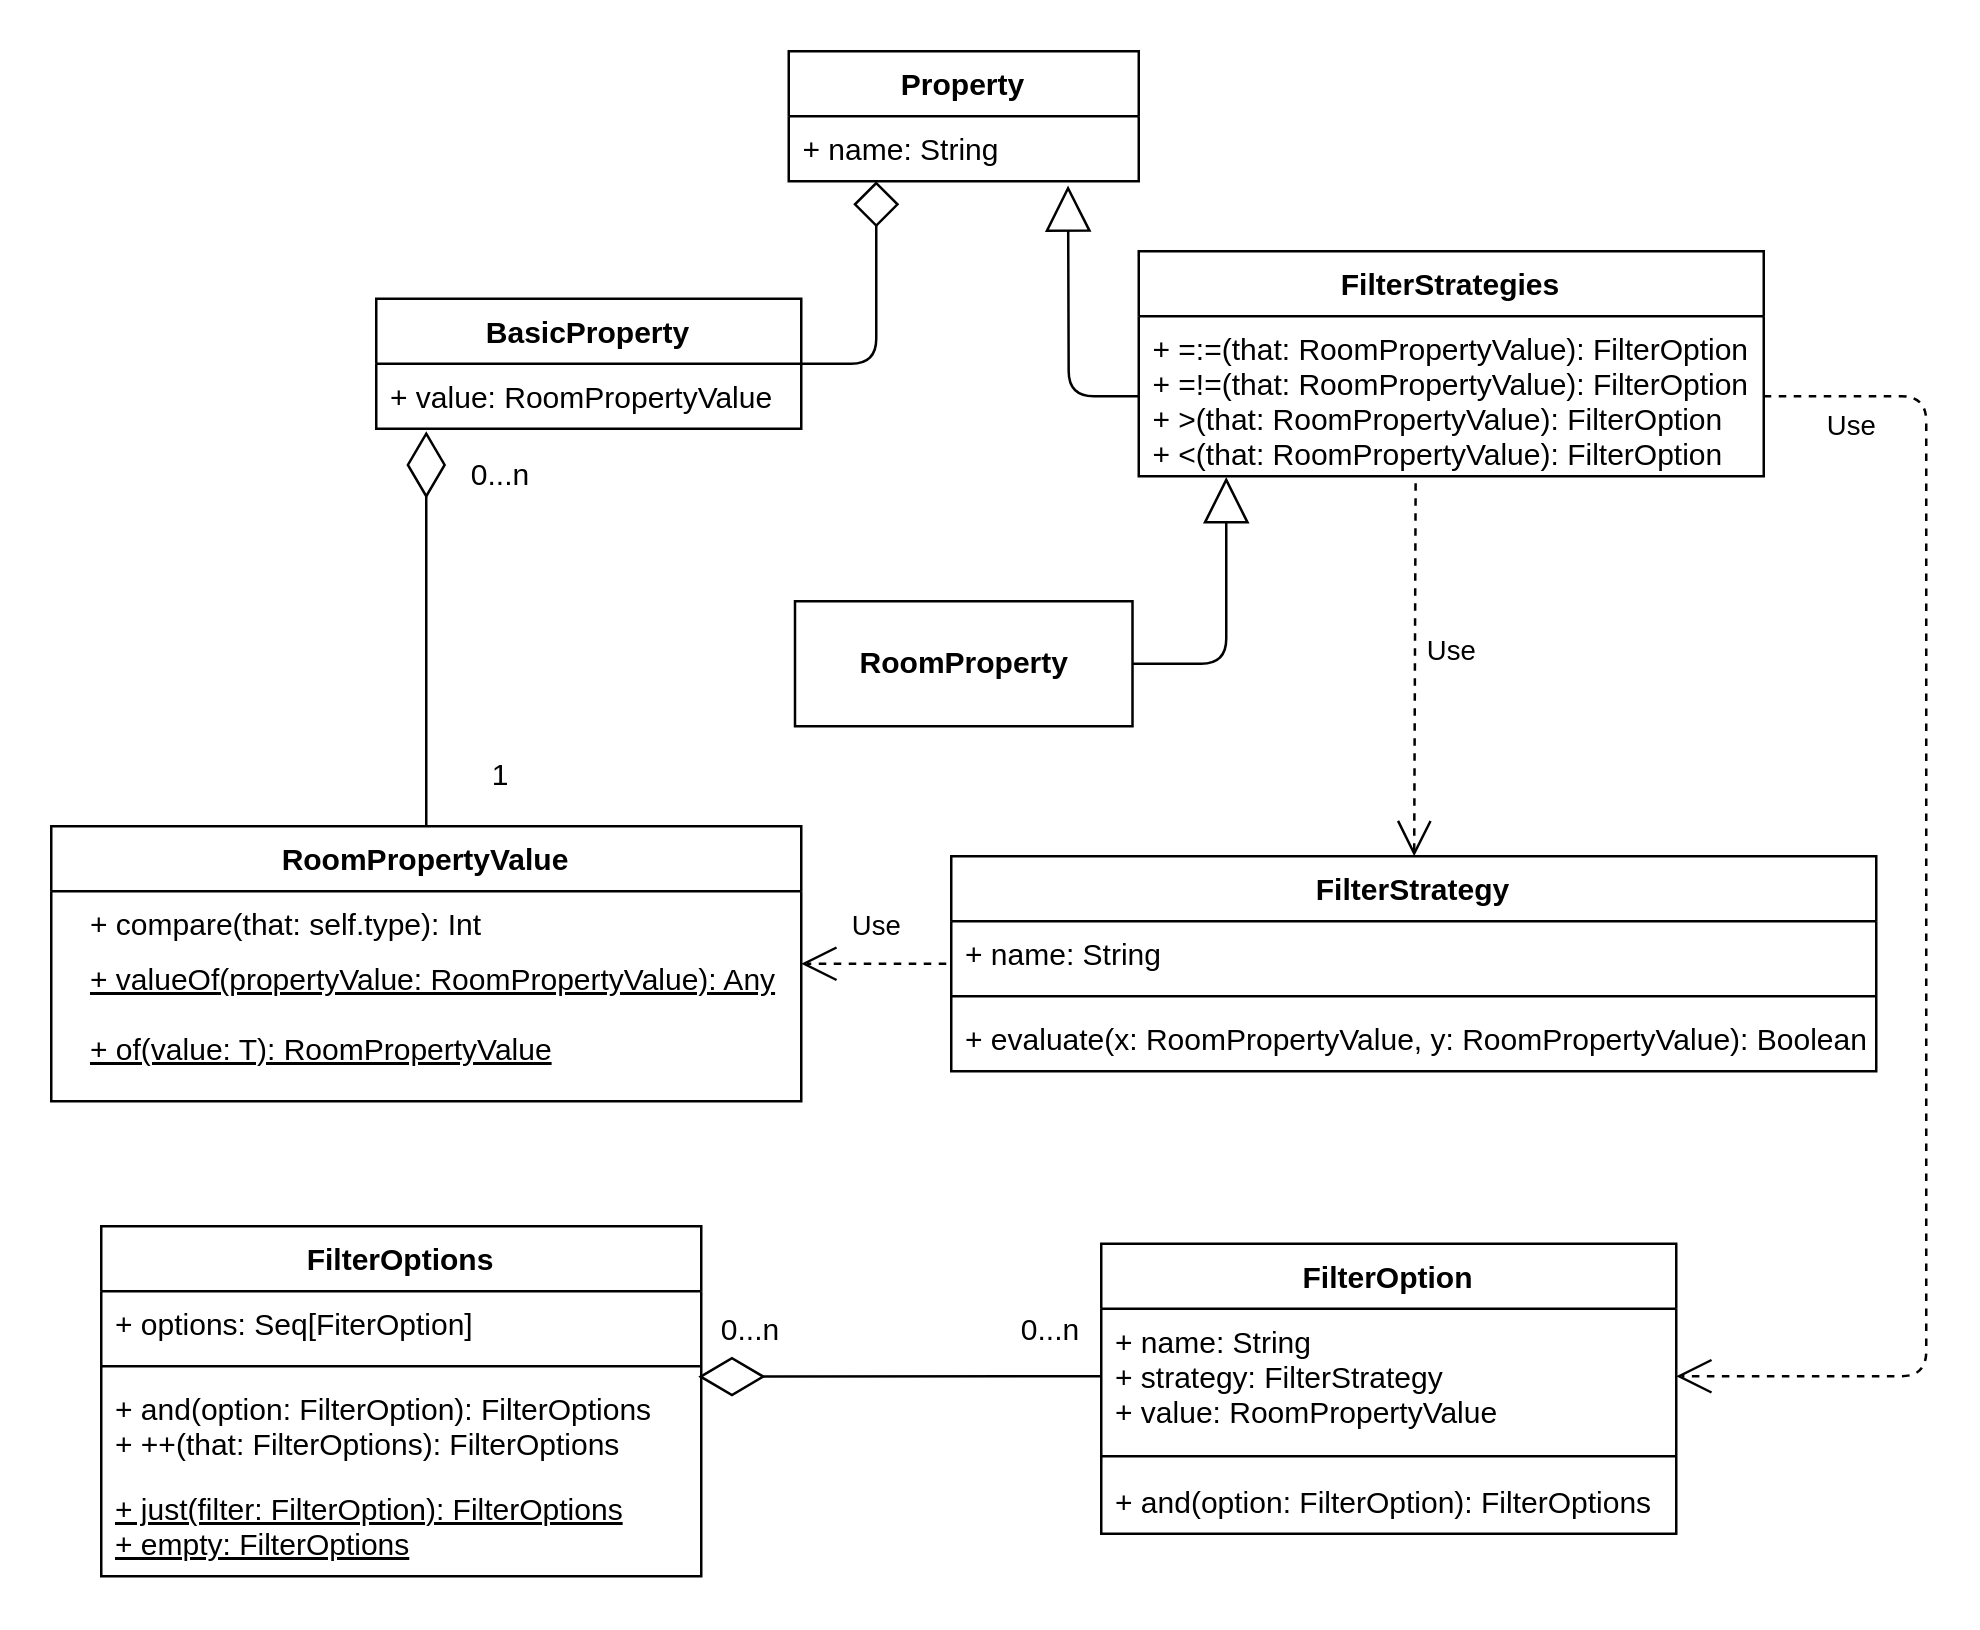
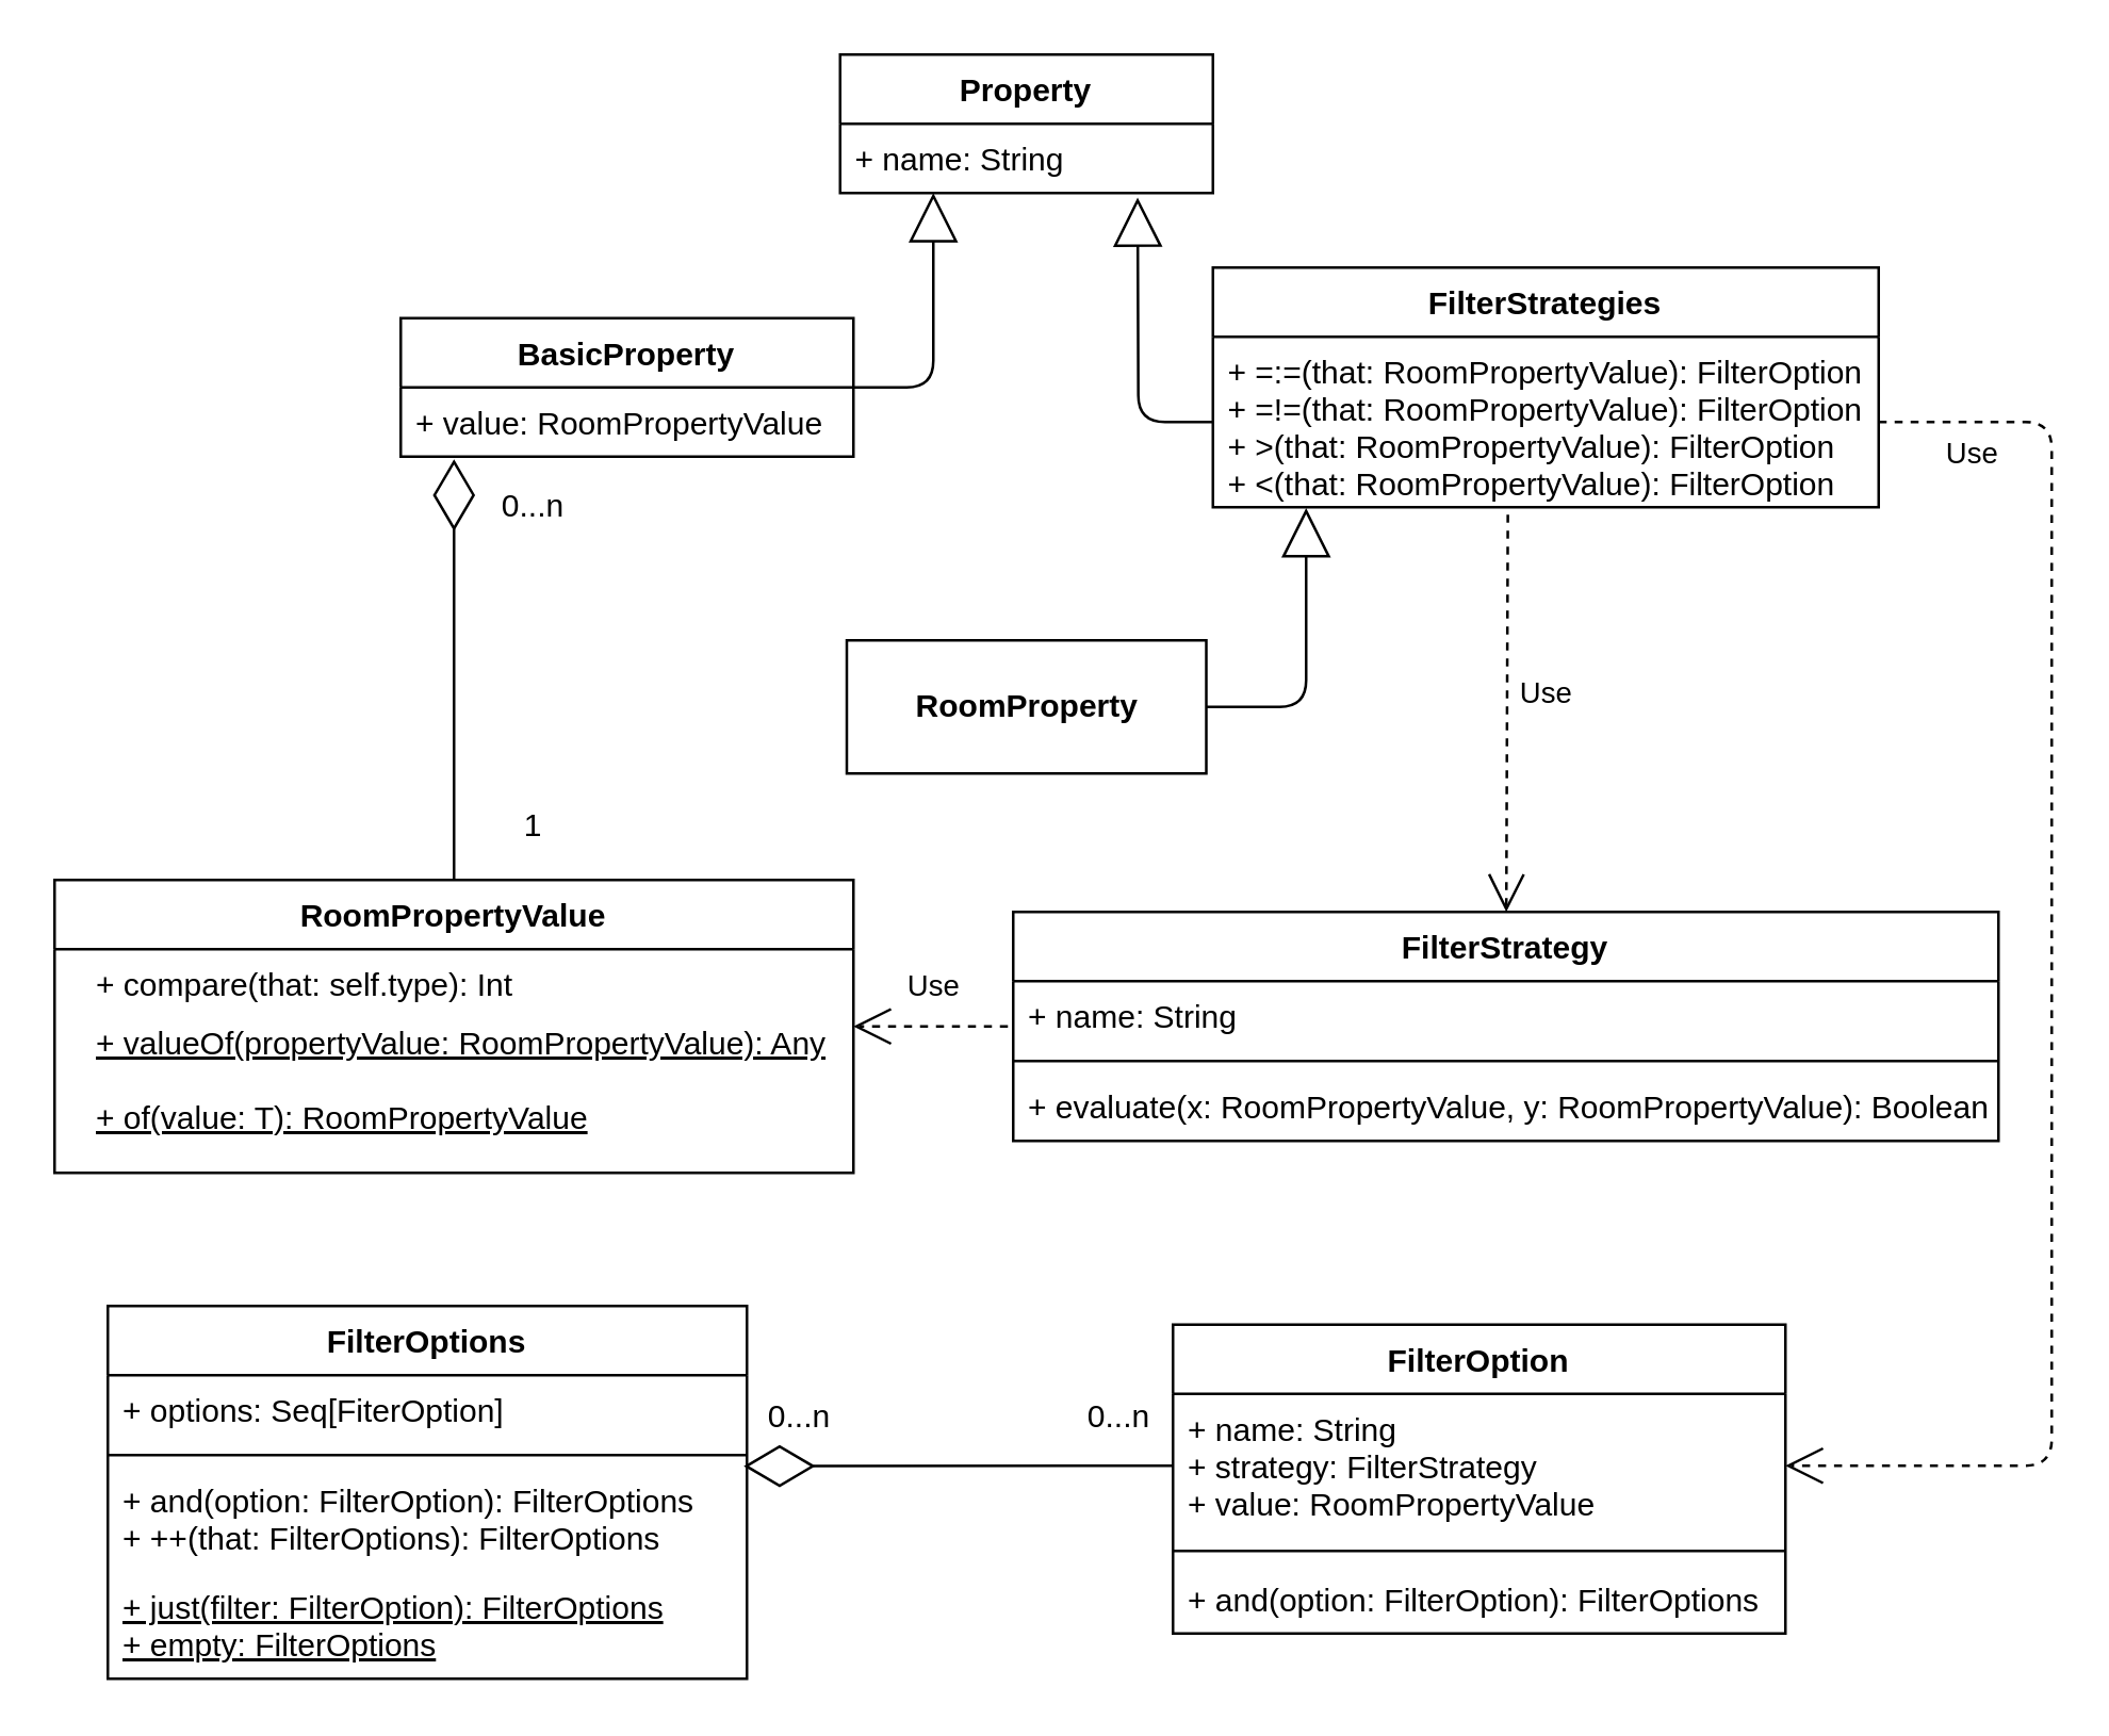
  <mxCell id="0" />
  <mxCell id="1" parent="0" />
  <mxCell id="2" value="FilterStrategies" style="swimlane;fontStyle=1;align=center;verticalAlign=top;childLayout=stackLayout;horizontal=1;startSize=26;horizontalStack=0;resizeParent=1;resizeParentMax=0;resizeLast=0;collapsible=1;marginBottom=0;" parent="1" vertex="1"><mxGeometry x="455" y="100" width="250" height="90" as="geometry" /></mxCell>
  <mxCell id="3" value="+ =:=(that: RoomPropertyValue): FilterOption&#10;+ =!=(that: RoomPropertyValue): FilterOption&#10;+ &gt;(that: RoomPropertyValue): FilterOption&#10;+ &lt;(that: RoomPropertyValue): FilterOption" style="text;strokeColor=none;fillColor=none;align=left;verticalAlign=top;spacingLeft=4;spacingRight=4;overflow=hidden;rotatable=0;points=[[0,0.5],[1,0.5]];portConstraint=eastwest;" parent="2" vertex="1"><mxGeometry y="26" width="250" height="64" as="geometry" /></mxCell>
  <mxCell id="4" value="BasicProperty" style="swimlane;fontStyle=1;childLayout=stackLayout;horizontal=1;startSize=26;fillColor=none;horizontalStack=0;resizeParent=1;resizeParentMax=0;resizeLast=0;collapsible=1;marginBottom=0;" parent="1" vertex="1"><mxGeometry x="150" y="119" width="170" height="52" as="geometry" /></mxCell>
  <mxCell id="5" value="+ value: RoomPropertyValue" style="text;strokeColor=none;fillColor=none;align=left;verticalAlign=top;spacingLeft=4;spacingRight=4;overflow=hidden;rotatable=0;points=[[0,0.5],[1,0.5]];portConstraint=eastwest;" parent="4" vertex="1"><mxGeometry y="26" width="170" height="26" as="geometry" /></mxCell>
  <mxCell id="6" value="+ compare(that: self.type): Int" style="text;strokeColor=none;fillColor=none;align=left;verticalAlign=top;spacingLeft=4;spacingRight=4;overflow=hidden;rotatable=0;points=[[0,0.5],[1,0.5]];portConstraint=eastwest;" parent="1" vertex="1"><mxGeometry x="30" y="356" width="180" height="22" as="geometry" /></mxCell>
  <mxCell id="7" value="Property" style="swimlane;fontStyle=1;childLayout=stackLayout;horizontal=1;startSize=26;fillColor=none;horizontalStack=0;resizeParent=1;resizeParentMax=0;resizeLast=0;collapsible=1;marginBottom=0;" parent="1" vertex="1"><mxGeometry x="315" y="20" width="140" height="52" as="geometry" /></mxCell>
  <mxCell id="8" value="+ name: String" style="text;strokeColor=none;fillColor=none;align=left;verticalAlign=top;spacingLeft=4;spacingRight=4;overflow=hidden;rotatable=0;points=[[0,0.5],[1,0.5]];portConstraint=eastwest;" parent="7" vertex="1"><mxGeometry y="26" width="140" height="26" as="geometry" /></mxCell>
  <mxCell id="9" value="+ valueOf(propertyValue: RoomPropertyValue): Any&#10;&#10;+ of(value: T): RoomPropertyValue" style="text;strokeColor=none;fillColor=none;align=left;verticalAlign=top;spacingLeft=4;spacingRight=4;overflow=hidden;rotatable=0;points=[[0,0.5],[1,0.5]];portConstraint=eastwest;fontStyle=4" parent="1" vertex="1"><mxGeometry x="30" y="378" width="290" height="48" as="geometry" /></mxCell>
  <mxCell id="10" value="" style="endArrow=diamondThin;endFill=0;endSize=24;html=1;entryX=0.995;entryY=0.004;entryDx=0;entryDy=0;entryPerimeter=0;exitX=0;exitY=0.5;exitDx=0;exitDy=0;" parent="1" source="24" target="21" edge="1"><mxGeometry width="160" relative="1" as="geometry"><mxPoint x="407" y="552" as="sourcePoint" /><mxPoint x="430" y="634" as="targetPoint" /></mxGeometry></mxCell>
  <mxCell id="11" value="0...n" style="text;html=1;strokeColor=none;fillColor=none;align=center;verticalAlign=middle;whiteSpace=wrap;rounded=0;" parent="1" vertex="1"><mxGeometry x="400" y="522" width="40" height="20" as="geometry" /></mxCell>
  <mxCell id="12" value="0...n" style="text;html=1;strokeColor=none;fillColor=none;align=center;verticalAlign=middle;whiteSpace=wrap;rounded=0;" parent="1" vertex="1"><mxGeometry x="280" y="522" width="40" height="20" as="geometry" /></mxCell>
  <mxCell id="13" value="RoomPropertyValue" style="swimlane;fontStyle=1;align=center;verticalAlign=top;childLayout=stackLayout;horizontal=1;startSize=26;horizontalStack=0;resizeParent=1;resizeParentMax=0;resizeLast=0;collapsible=1;marginBottom=0;" parent="1" vertex="1"><mxGeometry x="20" y="330" width="300" height="110" as="geometry" /></mxCell>
  <mxCell id="14" value="FilterStrategy" style="swimlane;fontStyle=1;align=center;verticalAlign=top;childLayout=stackLayout;horizontal=1;startSize=26;horizontalStack=0;resizeParent=1;resizeParentMax=0;resizeLast=0;collapsible=1;marginBottom=0;" parent="1" vertex="1"><mxGeometry x="380" y="342" width="370" height="86" as="geometry" /></mxCell>
  <mxCell id="15" value="+ name: String" style="text;strokeColor=none;fillColor=none;align=left;verticalAlign=top;spacingLeft=4;spacingRight=4;overflow=hidden;rotatable=0;points=[[0,0.5],[1,0.5]];portConstraint=eastwest;" parent="14" vertex="1"><mxGeometry y="26" width="370" height="26" as="geometry" /></mxCell>
  <mxCell id="16" value="" style="line;strokeWidth=1;fillColor=none;align=left;verticalAlign=middle;spacingTop=-1;spacingLeft=3;spacingRight=3;rotatable=0;labelPosition=right;points=[];portConstraint=eastwest;" parent="14" vertex="1"><mxGeometry y="52" width="370" height="8" as="geometry" /></mxCell>
  <mxCell id="17" value="+ evaluate(x: RoomPropertyValue, y: RoomPropertyValue): Boolean" style="text;strokeColor=none;fillColor=none;align=left;verticalAlign=top;spacingLeft=4;spacingRight=4;overflow=hidden;rotatable=0;points=[[0,0.5],[1,0.5]];portConstraint=eastwest;" parent="14" vertex="1"><mxGeometry y="60" width="370" height="26" as="geometry" /></mxCell>
  <mxCell id="18" value="FilterOptions" style="swimlane;fontStyle=1;align=center;verticalAlign=top;childLayout=stackLayout;horizontal=1;startSize=26;horizontalStack=0;resizeParent=1;resizeParentMax=0;resizeLast=0;collapsible=1;marginBottom=0;" parent="1" vertex="1"><mxGeometry x="40" y="490" width="240" height="140" as="geometry" /></mxCell>
  <mxCell id="19" value="+ options: Seq[FiterOption]" style="text;strokeColor=none;fillColor=none;align=left;verticalAlign=top;spacingLeft=4;spacingRight=4;overflow=hidden;rotatable=0;points=[[0,0.5],[1,0.5]];portConstraint=eastwest;" parent="18" vertex="1"><mxGeometry y="26" width="240" height="26" as="geometry" /></mxCell>
  <mxCell id="20" value="" style="line;strokeWidth=1;fillColor=none;align=left;verticalAlign=middle;spacingTop=-1;spacingLeft=3;spacingRight=3;rotatable=0;labelPosition=right;points=[];portConstraint=eastwest;" parent="18" vertex="1"><mxGeometry y="52" width="240" height="8" as="geometry" /></mxCell>
  <mxCell id="21" value="+ and(option: FilterOption): FilterOptions&#10;+ ++(that: FilterOptions): FilterOptions" style="text;strokeColor=none;fillColor=none;align=left;verticalAlign=top;spacingLeft=4;spacingRight=4;overflow=hidden;rotatable=0;points=[[0,0.5],[1,0.5]];portConstraint=eastwest;fontStyle=0;strokeWidth=1;" parent="18" vertex="1"><mxGeometry y="60" width="240" height="40" as="geometry" /></mxCell>
  <mxCell id="22" value="+ just(filter: FilterOption): FilterOptions&#10;+ empty: FilterOptions" style="text;strokeColor=none;fillColor=none;align=left;verticalAlign=top;spacingLeft=4;spacingRight=4;overflow=hidden;rotatable=0;points=[[0,0.5],[1,0.5]];portConstraint=eastwest;fontStyle=4;strokeWidth=1;" parent="18" vertex="1"><mxGeometry y="100" width="240" height="40" as="geometry" /></mxCell>
  <mxCell id="23" value="FilterOption" style="swimlane;fontStyle=1;align=center;verticalAlign=top;childLayout=stackLayout;horizontal=1;startSize=26;horizontalStack=0;resizeParent=1;resizeParentMax=0;resizeLast=0;collapsible=1;marginBottom=0;" parent="1" vertex="1"><mxGeometry x="440" y="497" width="230" height="116" as="geometry" /></mxCell>
  <mxCell id="24" value="+ name: String&#10;+ strategy: FilterStrategy&#10;+ value: RoomPropertyValue" style="text;strokeColor=none;fillColor=none;align=left;verticalAlign=top;spacingLeft=4;spacingRight=4;overflow=hidden;rotatable=0;points=[[0,0.5],[1,0.5]];portConstraint=eastwest;" parent="23" vertex="1"><mxGeometry y="26" width="230" height="54" as="geometry" /></mxCell>
  <mxCell id="25" value="" style="line;strokeWidth=1;fillColor=none;align=left;verticalAlign=middle;spacingTop=-1;spacingLeft=3;spacingRight=3;rotatable=0;labelPosition=right;points=[];portConstraint=eastwest;" parent="23" vertex="1"><mxGeometry y="80" width="230" height="10" as="geometry" /></mxCell>
  <mxCell id="26" value="+ and(option: FilterOption): FilterOptions" style="text;strokeColor=none;fillColor=none;align=left;verticalAlign=top;spacingLeft=4;spacingRight=4;overflow=hidden;rotatable=0;points=[[0,0.5],[1,0.5]];portConstraint=eastwest;" parent="23" vertex="1"><mxGeometry y="90" width="230" height="26" as="geometry" /></mxCell>
  <mxCell id="27" value="RoomProperty" style="html=1;glass=0;strokeWidth=1;fontStyle=1" parent="1" vertex="1"><mxGeometry x="317.5" y="240" width="135" height="50" as="geometry" /></mxCell>
- <mxCell id="28" value="" style="endArrow=diamond;endSize=16;endFill=0;html=1;exitX=1;exitY=0.5;exitDx=0;exitDy=0;entryX=0.25;entryY=1;entryDx=0;entryDy=0;" parent="1" source="4" target="7" edge="1"><mxGeometry x="-0.391" y="48" width="160" relative="1" as="geometry"><mxPoint x="190" y="70" as="sourcePoint" /><mxPoint x="350" y="70" as="targetPoint" /><Array as="points"><mxPoint x="350" y="145" /></Array><mxPoint y="-1" as="offset" /></mxGeometry></mxCell>
+ <mxCell id="28" value="" style="endArrow=block;endSize=16;endFill=0;html=1;exitX=1;exitY=0.5;exitDx=0;exitDy=0;entryX=0.25;entryY=1;entryDx=0;entryDy=0;" parent="1" source="4" target="7" edge="1"><mxGeometry x="-0.391" y="48" width="160" relative="1" as="geometry"><mxPoint x="190" y="70" as="sourcePoint" /><mxPoint x="350" y="70" as="targetPoint" /><Array as="points"><mxPoint x="350" y="145" /></Array><mxPoint y="-1" as="offset" /></mxGeometry></mxCell>
  <mxCell id="29" value="" style="endArrow=block;endSize=16;endFill=0;html=1;exitX=0;exitY=0.5;exitDx=0;exitDy=0;entryX=0.798;entryY=1.064;entryDx=0;entryDy=0;entryPerimeter=0;" parent="1" source="3" target="8" edge="1"><mxGeometry x="-0.329" y="-22" width="160" relative="1" as="geometry"><mxPoint x="360" y="70" as="sourcePoint" /><mxPoint x="520" y="70" as="targetPoint" /><Array as="points"><mxPoint x="427" y="158" /></Array><mxPoint as="offset" /></mxGeometry></mxCell>
  <mxCell id="30" value="" style="endArrow=block;endSize=16;endFill=0;html=1;exitX=1;exitY=0.5;exitDx=0;exitDy=0;entryX=0.14;entryY=1.005;entryDx=0;entryDy=0;entryPerimeter=0;" parent="1" source="27" target="3" edge="1"><mxGeometry x="-0.391" y="48" width="160" relative="1" as="geometry"><mxPoint x="292.57" y="138.688" as="sourcePoint" /><mxPoint x="370" y="52" as="targetPoint" /><mxPoint y="-1" as="offset" /><Array as="points"><mxPoint x="490" y="265" /></Array></mxGeometry></mxCell>
  <mxCell id="31" value="" style="endArrow=diamondThin;endFill=0;endSize=24;html=1;exitX=0.5;exitY=0;exitDx=0;exitDy=0;" parent="1" source="13" edge="1"><mxGeometry width="160" relative="1" as="geometry"><mxPoint x="169" y="330" as="sourcePoint" /><mxPoint x="170" y="172" as="targetPoint" /></mxGeometry></mxCell>
  <mxCell id="32" value="Use" style="endArrow=open;endSize=12;dashed=1;html=1;exitX=0.443;exitY=1.044;exitDx=0;exitDy=0;exitPerimeter=0;" parent="1" source="3" target="14" edge="1"><mxGeometry x="-0.1" y="15" width="160" relative="1" as="geometry"><mxPoint x="580" y="280" as="sourcePoint" /><mxPoint x="740" y="280" as="targetPoint" /><mxPoint as="offset" /></mxGeometry></mxCell>
  <mxCell id="33" value="Use" style="endArrow=open;endSize=12;dashed=1;html=1;exitX=1;exitY=0.5;exitDx=0;exitDy=0;entryX=1;entryY=0.5;entryDx=0;entryDy=0;" parent="1" source="3" target="24" edge="1"><mxGeometry x="-0.874" y="-12" width="160" relative="1" as="geometry"><mxPoint x="540" y="460" as="sourcePoint" /><mxPoint x="700" y="460" as="targetPoint" /><Array as="points"><mxPoint x="770" y="158" /><mxPoint x="770" y="550" /></Array><mxPoint as="offset" /></mxGeometry></mxCell>
  <mxCell id="34" value="Use" style="endArrow=open;endSize=12;dashed=1;html=1;" parent="1" edge="1"><mxGeometry x="-0.024" y="-15" width="160" relative="1" as="geometry"><mxPoint x="378" y="385" as="sourcePoint" /><mxPoint x="320" y="385" as="targetPoint" /><mxPoint as="offset" /></mxGeometry></mxCell>
  <mxCell id="35" value="1" style="text;html=1;strokeColor=none;fillColor=none;align=center;verticalAlign=middle;whiteSpace=wrap;rounded=0;" vertex="1" parent="1"><mxGeometry x="180" y="300" width="40" height="20" as="geometry" /></mxCell>
  <mxCell id="36" value="0...n" style="text;html=1;strokeColor=none;fillColor=none;align=center;verticalAlign=middle;whiteSpace=wrap;rounded=0;" vertex="1" parent="1"><mxGeometry x="180" y="180" width="40" height="20" as="geometry" /></mxCell>
